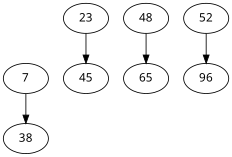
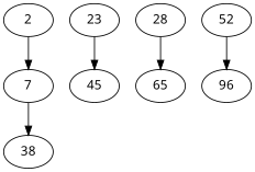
  digraph {
    fontname="Noto Sans"
    node [fontname="Noto Sans" shape=ellipse]
    edge [fontname="Noto Sans"]
+   n1 [label=2]
    n2 [label=7]
    n3 [label=38]
    n4 [label=23]
    n5 [label=45]
-   n6 [label=48]
+   n6 [label=28]
    n7 [label=65]
    n8 [label=52]
    n9 [label=96]
+   n1 -> n2
    n2 -> n3
    n4 -> n5
    n6 -> n7
    n8 -> n9
  }
